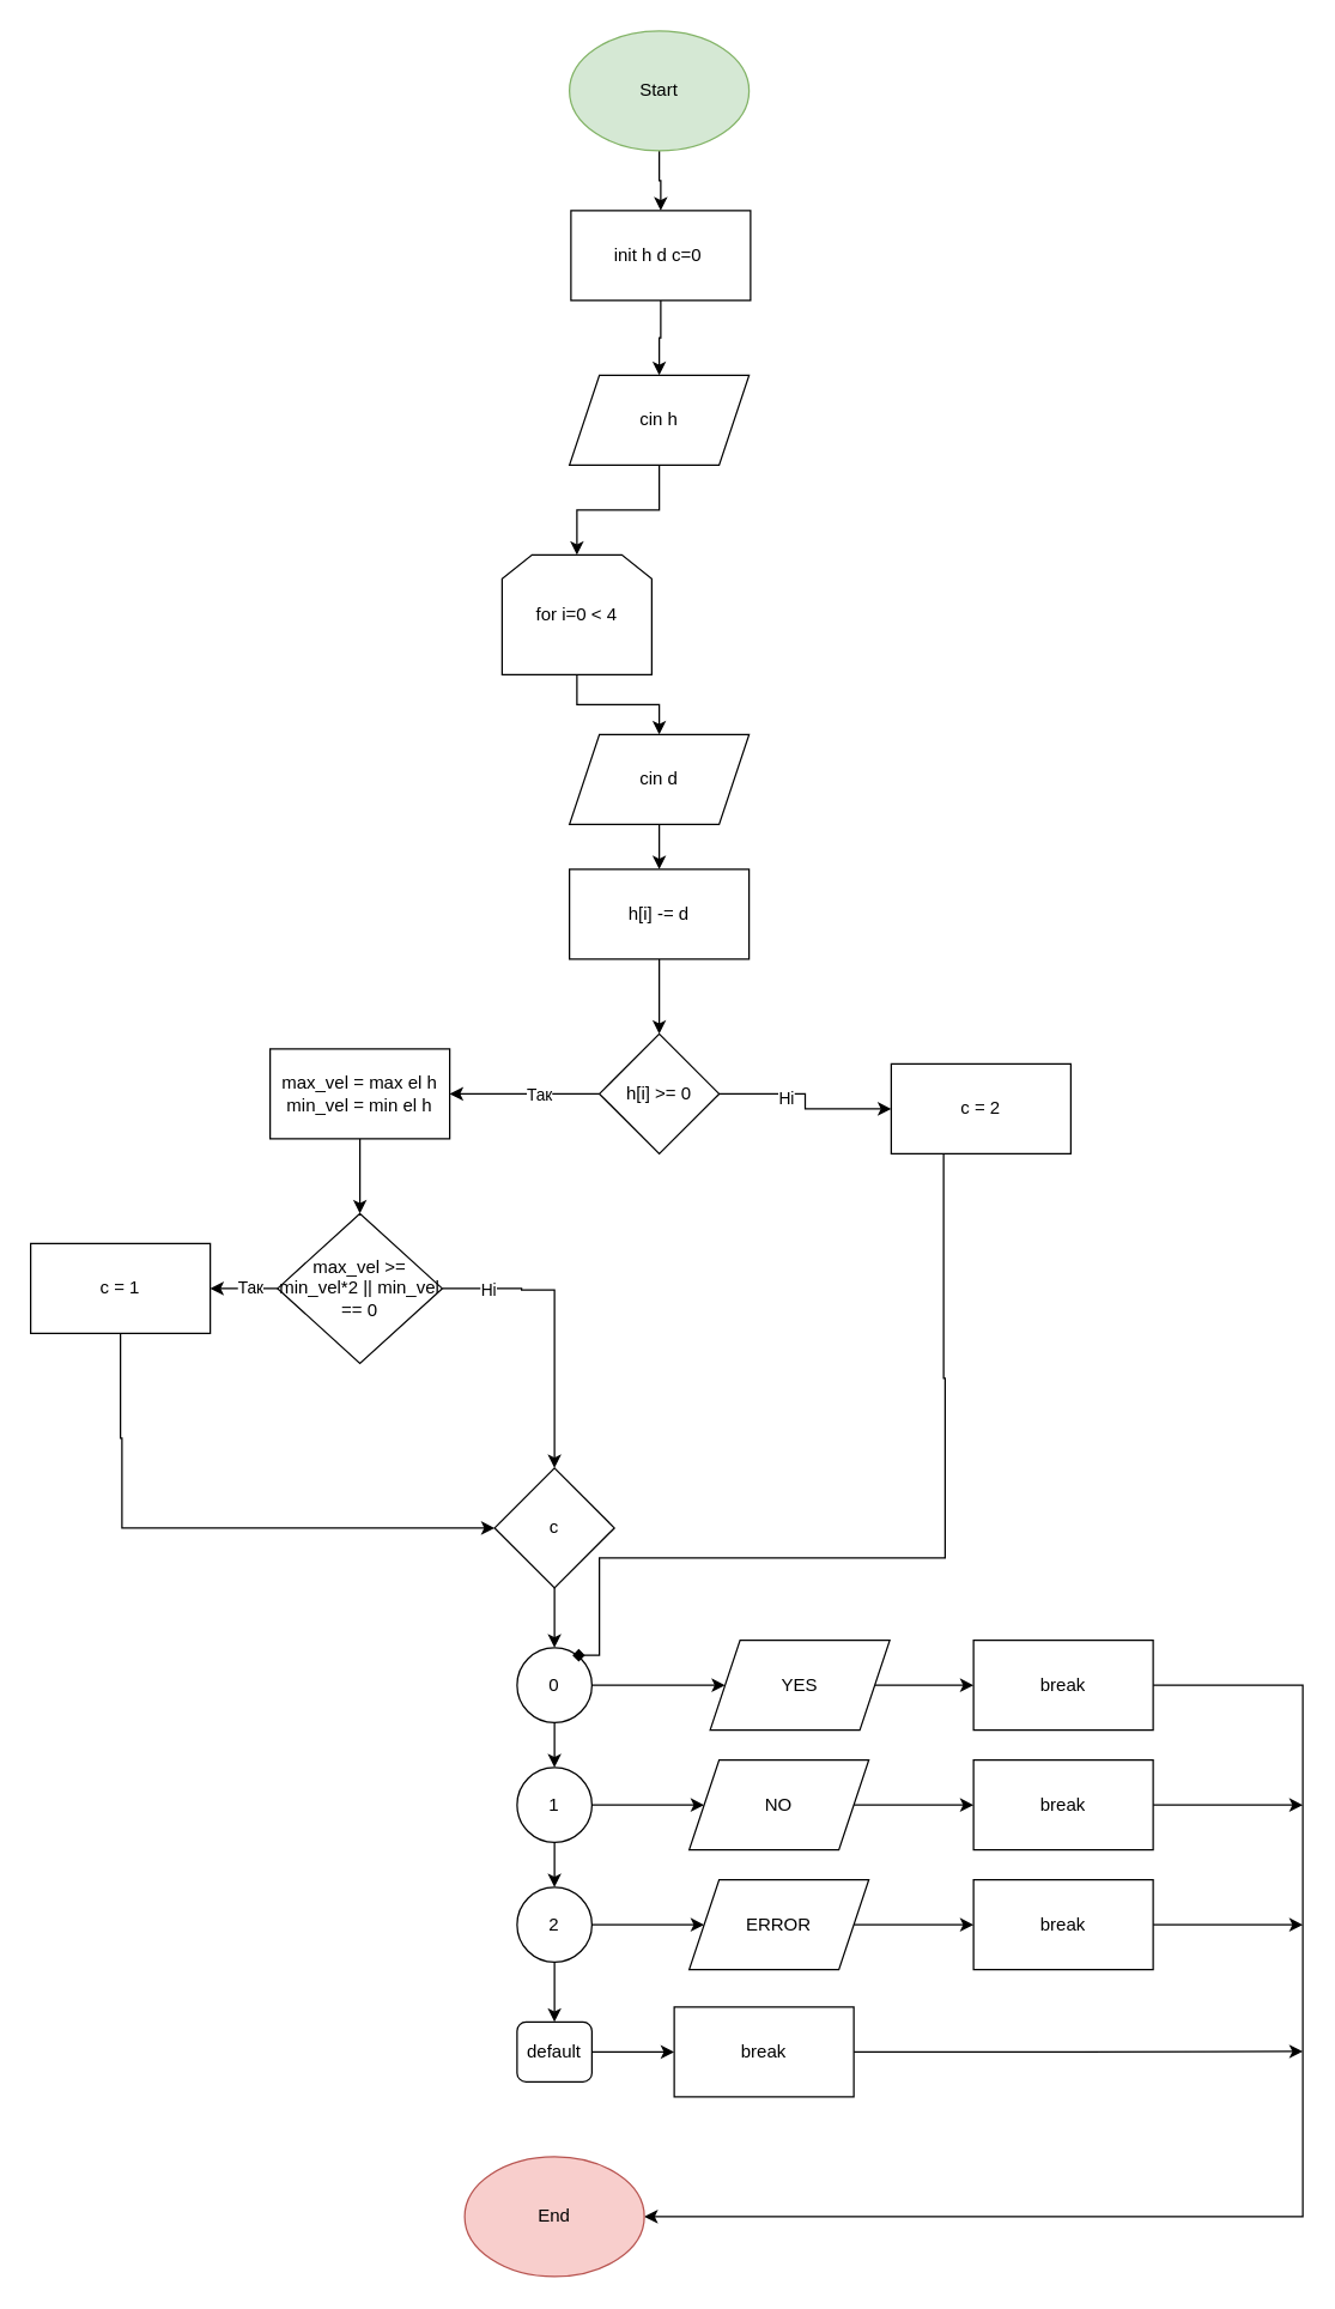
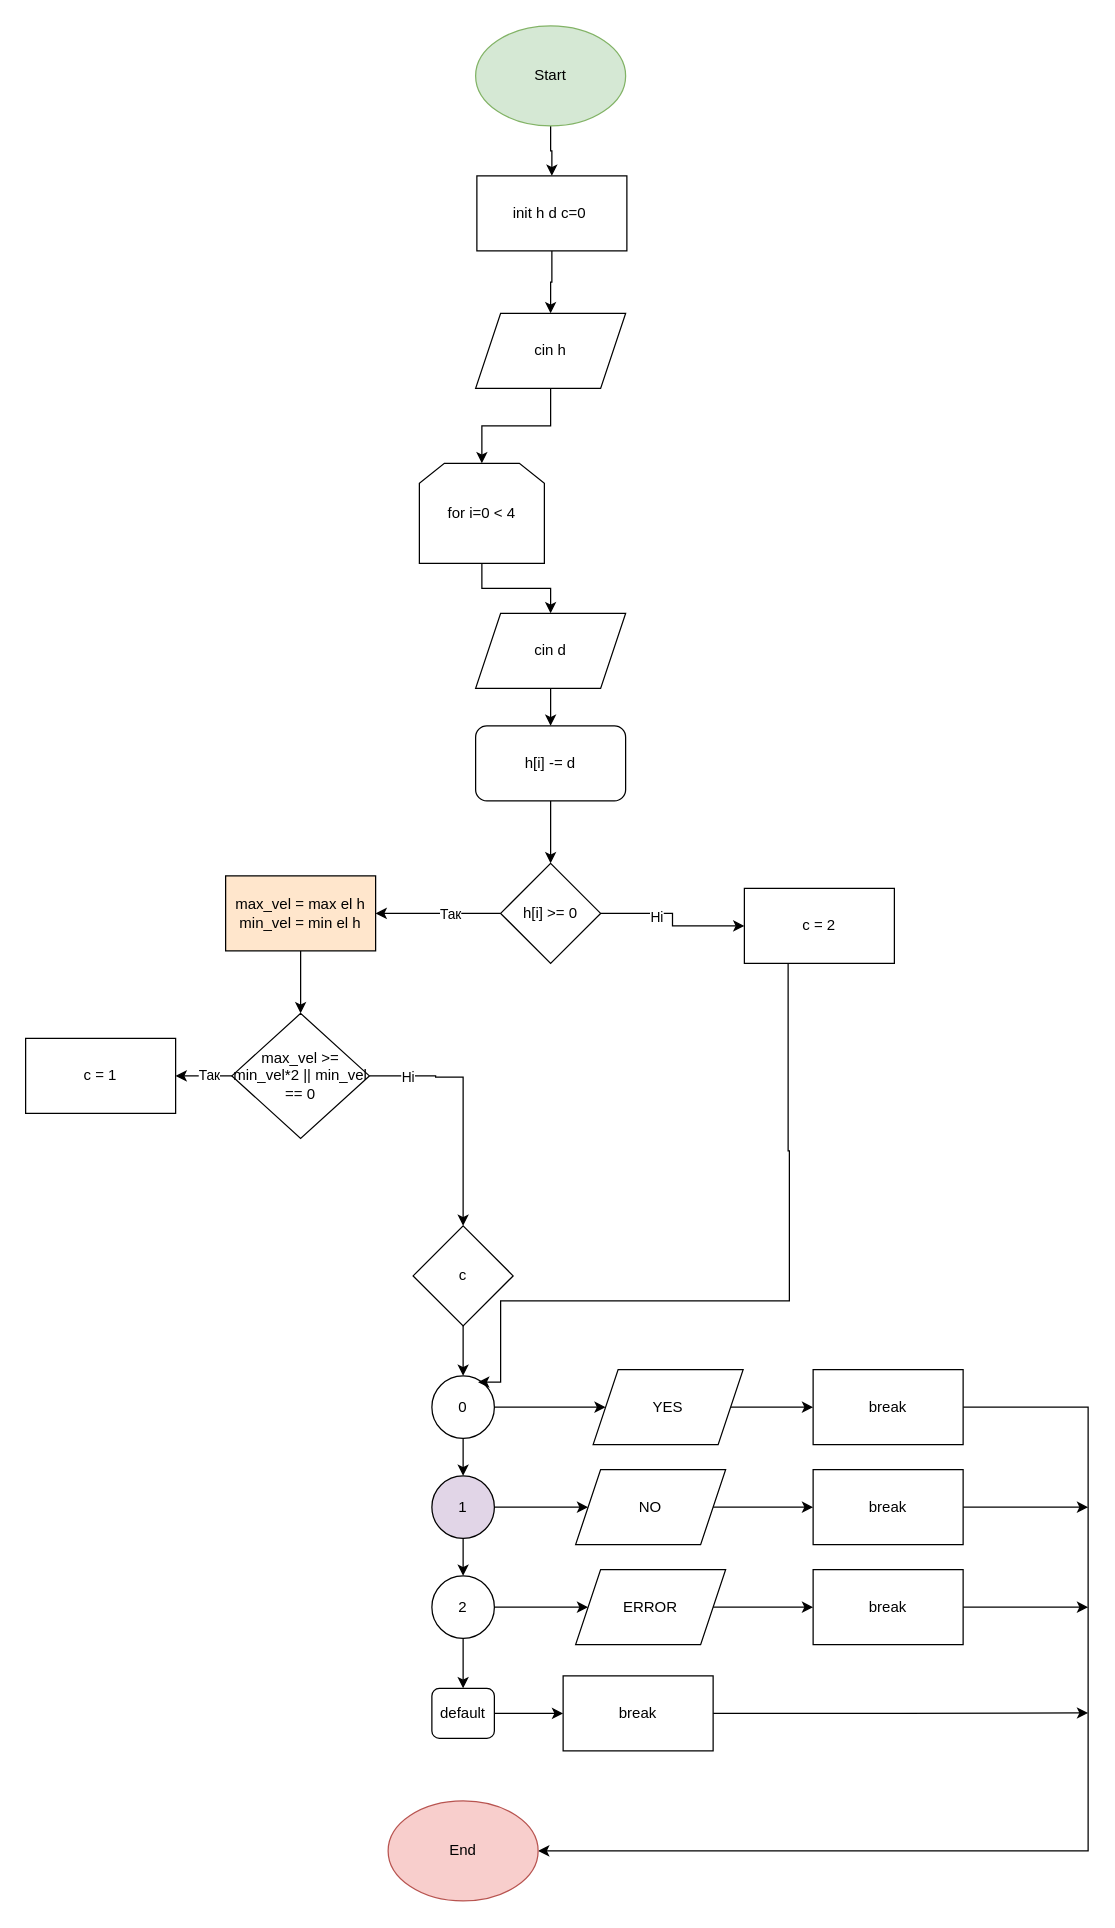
  <mxCell id="0" />
  <mxCell id="1" parent="0" />
  <mxCell id="2" style="edgeStyle=orthogonalEdgeStyle;rounded=0;orthogonalLoop=1;jettySize=auto;html=1;" edge="1" parent="1" source="3" target="5"><mxGeometry relative="1" as="geometry"><mxPoint x="440" y="140" as="targetPoint" /></mxGeometry></mxCell>
  <mxCell id="3" value="&lt;p style=&quot;line-height: 120%;&quot;&gt;Start&lt;/p&gt;" style="ellipse;whiteSpace=wrap;html=1;fillColor=#d5e8d4;strokeColor=#82b366;" vertex="1" parent="1"><mxGeometry x="380" y="20" width="120" height="80" as="geometry" /></mxCell>
  <mxCell id="4" style="edgeStyle=orthogonalEdgeStyle;rounded=0;orthogonalLoop=1;jettySize=auto;html=1;" edge="1" parent="1" source="5" target="7"><mxGeometry relative="1" as="geometry"><mxPoint x="440" y="280" as="targetPoint" /></mxGeometry></mxCell>
  <mxCell id="5" value="init h d c=0&amp;nbsp;" style="rounded=0;whiteSpace=wrap;html=1;" vertex="1" parent="1"><mxGeometry x="381" y="140" width="120" height="60" as="geometry" /></mxCell>
  <mxCell id="6" style="edgeStyle=orthogonalEdgeStyle;rounded=0;orthogonalLoop=1;jettySize=auto;html=1;" edge="1" parent="1" source="7" target="9"><mxGeometry relative="1" as="geometry"><mxPoint x="440" y="410" as="targetPoint" /></mxGeometry></mxCell>
  <mxCell id="7" value="cin h" style="shape=parallelogram;perimeter=parallelogramPerimeter;whiteSpace=wrap;html=1;fixedSize=1;" vertex="1" parent="1"><mxGeometry x="380" y="250" width="120" height="60" as="geometry" /></mxCell>
  <mxCell id="8" style="edgeStyle=orthogonalEdgeStyle;rounded=0;orthogonalLoop=1;jettySize=auto;html=1;" edge="1" parent="1" source="9" target="11"><mxGeometry relative="1" as="geometry"><mxPoint x="440" y="520" as="targetPoint" /></mxGeometry></mxCell>
  <mxCell id="9" value="for i=0 &amp;lt; 4" style="shape=loopLimit;whiteSpace=wrap;html=1;" vertex="1" parent="1"><mxGeometry x="335" y="370" width="100" height="80" as="geometry" /></mxCell>
  <mxCell id="10" style="edgeStyle=orthogonalEdgeStyle;rounded=0;orthogonalLoop=1;jettySize=auto;html=1;" edge="1" parent="1" source="11" target="13"><mxGeometry relative="1" as="geometry"><mxPoint x="440" y="610" as="targetPoint" /></mxGeometry></mxCell>
  <mxCell id="11" value="cin d" style="shape=parallelogram;perimeter=parallelogramPerimeter;whiteSpace=wrap;html=1;fixedSize=1;" vertex="1" parent="1"><mxGeometry x="380" y="490" width="120" height="60" as="geometry" /></mxCell>
  <mxCell id="12" style="edgeStyle=orthogonalEdgeStyle;rounded=0;orthogonalLoop=1;jettySize=auto;html=1;" edge="1" parent="1" source="13" target="18"><mxGeometry relative="1" as="geometry"><mxPoint x="440" y="730" as="targetPoint" /></mxGeometry></mxCell>
- <mxCell id="13" value="h[i] -= d" style="rounded=0;whiteSpace=wrap;html=1;" vertex="1" parent="1"><mxGeometry x="380" y="580" width="120" height="60" as="geometry" /></mxCell>
+ <mxCell id="13" value="h[i] -= d" style="whiteSpace=wrap;html=1;rounded=1;" vertex="1" parent="1"><mxGeometry x="380" y="580" width="120" height="60" as="geometry" /></mxCell>
  <mxCell id="14" style="edgeStyle=orthogonalEdgeStyle;rounded=0;orthogonalLoop=1;jettySize=auto;html=1;entryX=1;entryY=0.5;entryDx=0;entryDy=0;" edge="1" parent="1" source="18" target="20"><mxGeometry relative="1" as="geometry"><mxPoint x="310" y="730" as="targetPoint" /></mxGeometry></mxCell>
  <mxCell id="15" value="Так" style="edgeLabel;html=1;align=center;verticalAlign=middle;resizable=0;points=[];" connectable="0" vertex="1" parent="14"><mxGeometry x="-0.182" relative="1" as="geometry"><mxPoint as="offset" /></mxGeometry></mxCell>
  <mxCell id="16" style="edgeStyle=orthogonalEdgeStyle;rounded=0;orthogonalLoop=1;jettySize=auto;html=1;" edge="1" parent="1" source="18" target="57"><mxGeometry relative="1" as="geometry"><mxPoint x="570" y="730" as="targetPoint" /></mxGeometry></mxCell>
  <mxCell id="17" value="Ні" style="edgeLabel;html=1;align=center;verticalAlign=middle;resizable=0;points=[];" connectable="0" vertex="1" parent="16"><mxGeometry x="-0.293" y="-2" relative="1" as="geometry"><mxPoint as="offset" /></mxGeometry></mxCell>
  <mxCell id="18" value="h[i] &amp;gt;= 0" style="rhombus;whiteSpace=wrap;html=1;" vertex="1" parent="1"><mxGeometry x="400" y="690" width="80" height="80" as="geometry" /></mxCell>
  <mxCell id="19" style="edgeStyle=orthogonalEdgeStyle;rounded=0;orthogonalLoop=1;jettySize=auto;html=1;" edge="1" parent="1" source="20" target="25"><mxGeometry relative="1" as="geometry"><mxPoint x="240" y="830" as="targetPoint" /></mxGeometry></mxCell>
- <mxCell id="20" value="max_vel = max el h&lt;br&gt;min_vel = min el h" style="rounded=0;whiteSpace=wrap;html=1;" vertex="1" parent="1"><mxGeometry x="180" y="700" width="120" height="60" as="geometry" /></mxCell>
+ <mxCell id="20" value="max_vel = max el h&lt;br&gt;min_vel = min el h" style="rounded=0;whiteSpace=wrap;html=1;fillColor=#ffe6cc;" vertex="1" parent="1"><mxGeometry x="180" y="700" width="120" height="60" as="geometry" /></mxCell>
  <mxCell id="21" style="edgeStyle=orthogonalEdgeStyle;rounded=0;orthogonalLoop=1;jettySize=auto;html=1;" edge="1" parent="1" source="25" target="27"><mxGeometry relative="1" as="geometry"><mxPoint x="80" y="860" as="targetPoint" /></mxGeometry></mxCell>
  <mxCell id="22" value="Так" style="edgeLabel;html=1;align=center;verticalAlign=middle;resizable=0;points=[];" connectable="0" vertex="1" parent="21"><mxGeometry x="-0.156" y="-1" relative="1" as="geometry"><mxPoint as="offset" /></mxGeometry></mxCell>
  <mxCell id="23" style="edgeStyle=orthogonalEdgeStyle;rounded=0;orthogonalLoop=1;jettySize=auto;html=1;" edge="1" parent="1" source="25" target="29"><mxGeometry relative="1" as="geometry"><mxPoint x="390" y="1010" as="targetPoint" /><Array as="points"><mxPoint x="348" y="860" /><mxPoint x="348" y="861" /></Array></mxGeometry></mxCell>
  <mxCell id="24" value="Ні" style="edgeLabel;html=1;align=center;verticalAlign=middle;resizable=0;points=[];" connectable="0" vertex="1" parent="23"><mxGeometry x="-0.692" relative="1" as="geometry"><mxPoint as="offset" /></mxGeometry></mxCell>
  <mxCell id="25" value="max_vel &gt;= min_vel*2 || min_vel == 0" style="rhombus;whiteSpace=wrap;html=1;" vertex="1" parent="1"><mxGeometry x="185" y="810" width="110" height="100" as="geometry" /></mxCell>
- <mxCell id="26" style="edgeStyle=orthogonalEdgeStyle;rounded=0;orthogonalLoop=1;jettySize=auto;html=1;entryX=0;entryY=0.5;entryDx=0;entryDy=0;" edge="1" parent="1" source="27" target="29"><mxGeometry relative="1" as="geometry"><mxPoint x="80" y="1030" as="targetPoint" /><Array as="points"><mxPoint x="80" y="960" /><mxPoint x="81" y="960" /><mxPoint x="81" y="1020" /></Array></mxGeometry></mxCell>
  <mxCell id="27" value="c = 1" style="rounded=0;whiteSpace=wrap;html=1;" vertex="1" parent="1"><mxGeometry x="20" y="830" width="120" height="60" as="geometry" /></mxCell>
  <mxCell id="28" style="edgeStyle=orthogonalEdgeStyle;rounded=0;orthogonalLoop=1;jettySize=auto;html=1;" edge="1" parent="1" source="29" target="32"><mxGeometry relative="1" as="geometry"><mxPoint x="370" y="1120" as="targetPoint" /></mxGeometry></mxCell>
  <mxCell id="29" value="с" style="rhombus;whiteSpace=wrap;html=1;" vertex="1" parent="1"><mxGeometry x="330" y="980" width="80" height="80" as="geometry" /></mxCell>
  <mxCell id="30" style="edgeStyle=orthogonalEdgeStyle;rounded=0;orthogonalLoop=1;jettySize=auto;html=1;" edge="1" parent="1" source="32" target="35"><mxGeometry relative="1" as="geometry"><mxPoint x="370" y="1190" as="targetPoint" /></mxGeometry></mxCell>
  <mxCell id="31" style="edgeStyle=orthogonalEdgeStyle;rounded=0;orthogonalLoop=1;jettySize=auto;html=1;" edge="1" parent="1" source="32" target="40"><mxGeometry relative="1" as="geometry"><mxPoint x="450" y="1125" as="targetPoint" /></mxGeometry></mxCell>
  <mxCell id="32" value="0" style="ellipse;whiteSpace=wrap;html=1;aspect=fixed;" vertex="1" parent="1"><mxGeometry x="345" y="1100" width="50" height="50" as="geometry" /></mxCell>
  <mxCell id="33" style="edgeStyle=orthogonalEdgeStyle;rounded=0;orthogonalLoop=1;jettySize=auto;html=1;" edge="1" parent="1" source="35" target="38"><mxGeometry relative="1" as="geometry"><mxPoint x="370" y="1280" as="targetPoint" /></mxGeometry></mxCell>
  <mxCell id="34" style="edgeStyle=orthogonalEdgeStyle;rounded=0;orthogonalLoop=1;jettySize=auto;html=1;" edge="1" parent="1" source="35" target="42"><mxGeometry relative="1" as="geometry"><mxPoint x="480" y="1205" as="targetPoint" /></mxGeometry></mxCell>
- <mxCell id="35" value="1" style="ellipse;whiteSpace=wrap;html=1;aspect=fixed;" vertex="1" parent="1"><mxGeometry x="345" y="1180" width="50" height="50" as="geometry" /></mxCell>
+ <mxCell id="35" value="1" style="ellipse;whiteSpace=wrap;html=1;aspect=fixed;fillColor=#e1d5e7;" vertex="1" parent="1"><mxGeometry x="345" y="1180" width="50" height="50" as="geometry" /></mxCell>
  <mxCell id="36" style="edgeStyle=orthogonalEdgeStyle;rounded=0;orthogonalLoop=1;jettySize=auto;html=1;" edge="1" parent="1" source="38" target="44"><mxGeometry relative="1" as="geometry"><mxPoint x="500" y="1285" as="targetPoint" /></mxGeometry></mxCell>
  <mxCell id="37" style="edgeStyle=orthogonalEdgeStyle;rounded=0;orthogonalLoop=1;jettySize=auto;html=1;" edge="1" parent="1" source="38" target="52"><mxGeometry relative="1" as="geometry"><mxPoint x="370" y="1350" as="targetPoint" /></mxGeometry></mxCell>
  <mxCell id="38" value="2" style="ellipse;whiteSpace=wrap;html=1;aspect=fixed;" vertex="1" parent="1"><mxGeometry x="345" y="1260" width="50" height="50" as="geometry" /></mxCell>
  <mxCell id="39" style="edgeStyle=orthogonalEdgeStyle;rounded=0;orthogonalLoop=1;jettySize=auto;html=1;" edge="1" parent="1" source="40" target="46"><mxGeometry relative="1" as="geometry"><mxPoint x="660" y="1125" as="targetPoint" /></mxGeometry></mxCell>
  <mxCell id="40" value="YES" style="shape=parallelogram;perimeter=parallelogramPerimeter;whiteSpace=wrap;html=1;fixedSize=1;" vertex="1" parent="1"><mxGeometry x="474" y="1095" width="120" height="60" as="geometry" /></mxCell>
  <mxCell id="41" style="edgeStyle=orthogonalEdgeStyle;rounded=0;orthogonalLoop=1;jettySize=auto;html=1;" edge="1" parent="1" source="42" target="48"><mxGeometry relative="1" as="geometry"><mxPoint x="650" y="1205" as="targetPoint" /></mxGeometry></mxCell>
  <mxCell id="42" value="NO" style="shape=parallelogram;perimeter=parallelogramPerimeter;whiteSpace=wrap;html=1;fixedSize=1;" vertex="1" parent="1"><mxGeometry x="460" y="1175" width="120" height="60" as="geometry" /></mxCell>
  <mxCell id="43" style="edgeStyle=orthogonalEdgeStyle;rounded=0;orthogonalLoop=1;jettySize=auto;html=1;entryX=0;entryY=0.5;entryDx=0;entryDy=0;" edge="1" parent="1" source="44" target="50"><mxGeometry relative="1" as="geometry" /></mxCell>
  <mxCell id="44" value="ERROR" style="shape=parallelogram;perimeter=parallelogramPerimeter;whiteSpace=wrap;html=1;fixedSize=1;" vertex="1" parent="1"><mxGeometry x="460" y="1255" width="120" height="60" as="geometry" /></mxCell>
  <mxCell id="45" style="edgeStyle=orthogonalEdgeStyle;rounded=0;orthogonalLoop=1;jettySize=auto;html=1;entryX=1;entryY=0.5;entryDx=0;entryDy=0;" edge="1" parent="1" source="46" target="55"><mxGeometry relative="1" as="geometry"><mxPoint x="860" y="1490" as="targetPoint" /><Array as="points"><mxPoint x="870" y="1125" /><mxPoint x="870" y="1480" /></Array></mxGeometry></mxCell>
  <mxCell id="46" value="break" style="rounded=0;whiteSpace=wrap;html=1;" vertex="1" parent="1"><mxGeometry x="650" y="1095" width="120" height="60" as="geometry" /></mxCell>
  <mxCell id="47" style="edgeStyle=orthogonalEdgeStyle;rounded=0;orthogonalLoop=1;jettySize=auto;html=1;exitX=1;exitY=0.5;exitDx=0;exitDy=0;" edge="1" parent="1" source="48"><mxGeometry relative="1" as="geometry"><mxPoint x="870" y="1205" as="targetPoint" /></mxGeometry></mxCell>
  <mxCell id="48" value="break" style="shape=label;whiteSpace=wrap;html=1;fixedSize=1;rounded=0;" vertex="1" parent="1"><mxGeometry x="650" y="1175" width="120" height="60" as="geometry" /></mxCell>
  <mxCell id="49" style="edgeStyle=orthogonalEdgeStyle;rounded=0;orthogonalLoop=1;jettySize=auto;html=1;exitX=1;exitY=0.5;exitDx=0;exitDy=0;" edge="1" parent="1" source="50"><mxGeometry relative="1" as="geometry"><mxPoint x="870" y="1285" as="targetPoint" /></mxGeometry></mxCell>
  <mxCell id="50" value="break" style="shape=label;whiteSpace=wrap;html=1;fixedSize=1;rounded=0;" vertex="1" parent="1"><mxGeometry x="650" y="1255" width="120" height="60" as="geometry" /></mxCell>
  <mxCell id="51" style="edgeStyle=orthogonalEdgeStyle;rounded=0;orthogonalLoop=1;jettySize=auto;html=1;" edge="1" parent="1" source="52" target="54"><mxGeometry relative="1" as="geometry"><mxPoint x="500" y="1370" as="targetPoint" /></mxGeometry></mxCell>
  <mxCell id="52" value="default" style="rounded=1;whiteSpace=wrap;html=1;" vertex="1" parent="1"><mxGeometry x="345" y="1350" width="50" height="40" as="geometry" /></mxCell>
  <mxCell id="53" style="edgeStyle=orthogonalEdgeStyle;rounded=0;orthogonalLoop=1;jettySize=auto;html=1;exitX=1;exitY=0.5;exitDx=0;exitDy=0;" edge="1" parent="1" source="54"><mxGeometry relative="1" as="geometry"><mxPoint x="870" y="1369.667" as="targetPoint" /></mxGeometry></mxCell>
  <mxCell id="54" value="break" style="rounded=0;whiteSpace=wrap;html=1;" vertex="1" parent="1"><mxGeometry x="450" y="1340" width="120" height="60" as="geometry" /></mxCell>
  <mxCell id="55" value="End" style="ellipse;whiteSpace=wrap;html=1;fillColor=#f8cecc;strokeColor=#b85450;" vertex="1" parent="1"><mxGeometry x="310" y="1440" width="120" height="80" as="geometry" /></mxCell>
- <mxCell id="56" style="edgeStyle=orthogonalEdgeStyle;rounded=0;orthogonalLoop=1;jettySize=auto;html=1;entryX=0.74;entryY=0.1;entryDx=0;entryDy=0;entryPerimeter=0;endArrow=diamond;" edge="1" parent="1" source="57" target="32"><mxGeometry relative="1" as="geometry"><mxPoint x="400" y="1110" as="targetPoint" /><Array as="points"><mxPoint x="630" y="920" /><mxPoint x="631" y="920" /><mxPoint x="631" y="1040" /><mxPoint x="400" y="1040" /><mxPoint x="400" y="1105" /></Array></mxGeometry></mxCell>
+ <mxCell id="56" style="edgeStyle=orthogonalEdgeStyle;rounded=0;orthogonalLoop=1;jettySize=auto;html=1;entryX=0.74;entryY=0.1;entryDx=0;entryDy=0;entryPerimeter=0;" edge="1" parent="1" source="57" target="32"><mxGeometry relative="1" as="geometry"><mxPoint x="400" y="1110" as="targetPoint" /><Array as="points"><mxPoint x="630" y="920" /><mxPoint x="631" y="920" /><mxPoint x="631" y="1040" /><mxPoint x="400" y="1040" /><mxPoint x="400" y="1105" /></Array></mxGeometry></mxCell>
  <mxCell id="57" value="c = 2" style="rounded=0;whiteSpace=wrap;html=1;" vertex="1" parent="1"><mxGeometry x="595" y="710" width="120" height="60" as="geometry" /></mxCell>
